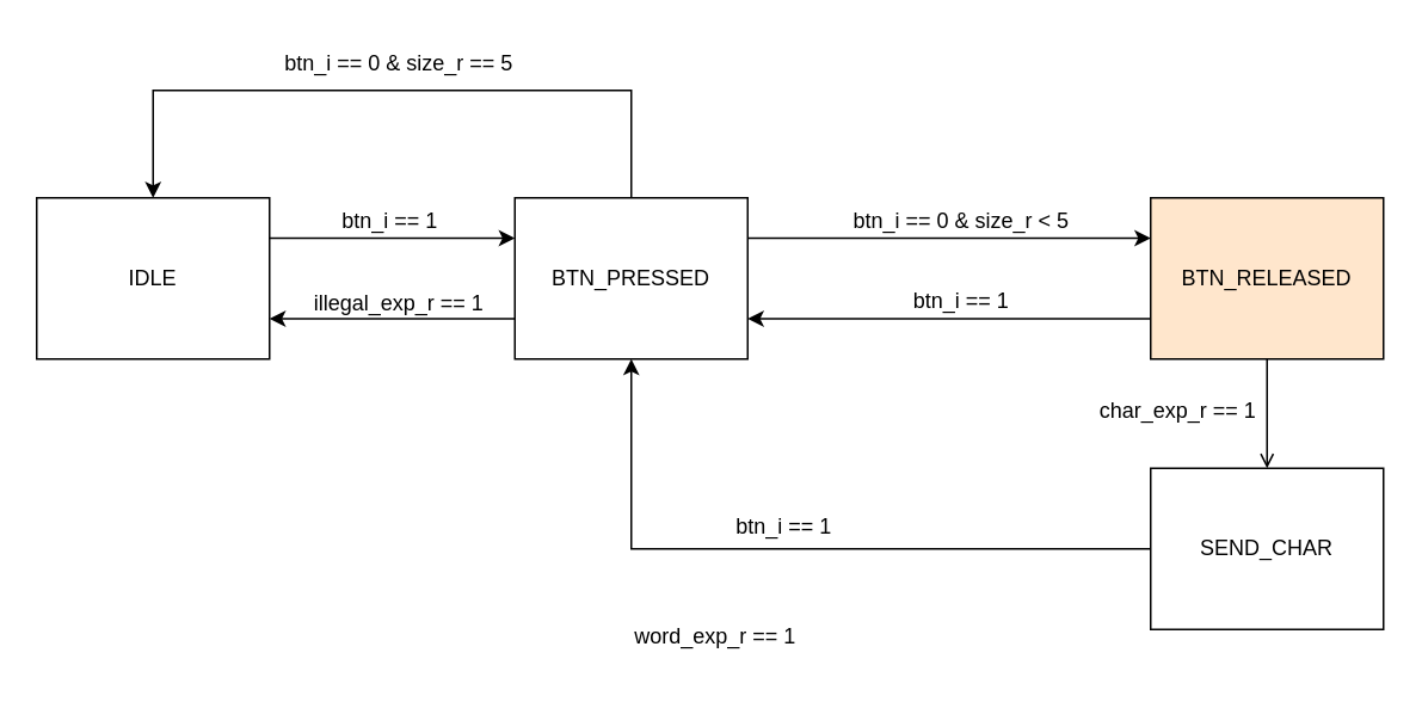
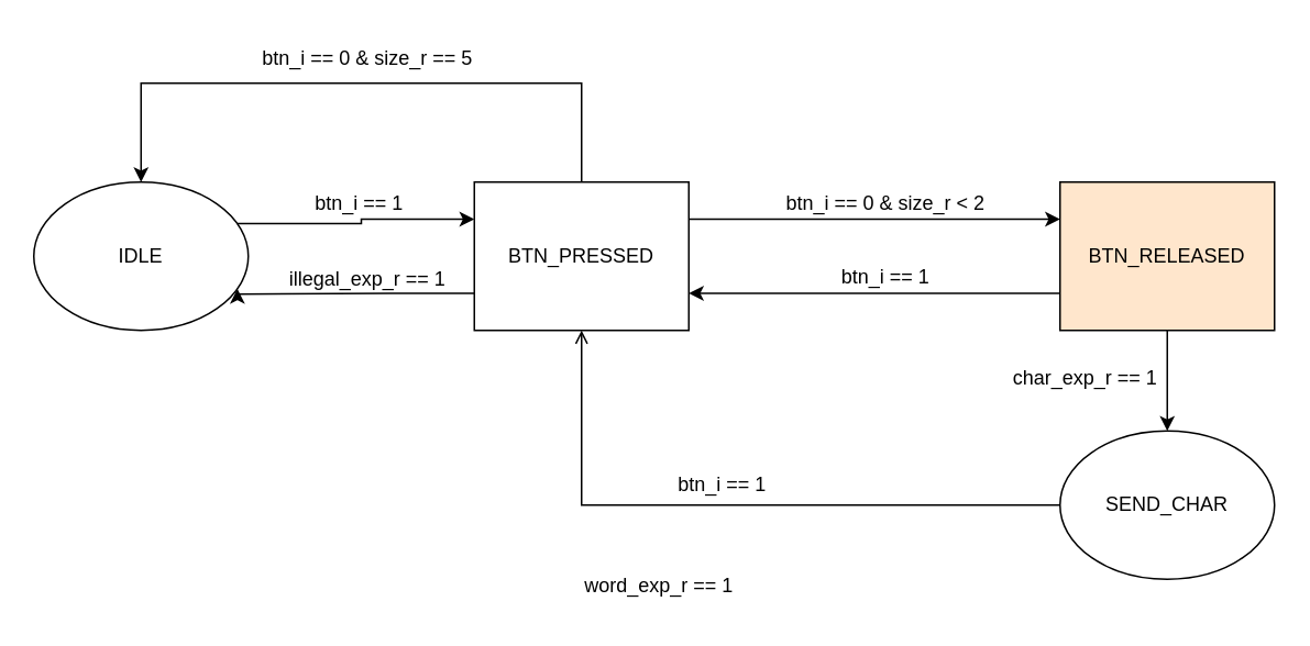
  <mxCell id="0" />
  <mxCell id="1" parent="0" />
  <mxCell id="2" style="edgeStyle=orthogonalEdgeStyle;rounded=0;orthogonalLoop=1;jettySize=auto;html=1;exitX=1;exitY=0.25;exitDx=0;exitDy=0;entryX=0;entryY=0.25;entryDx=0;entryDy=0;" parent="1" source="3" target="7" edge="1"><mxGeometry relative="1" as="geometry" /></mxCell>
- <mxCell id="3" value="IDLE" style="rounded=0;whiteSpace=wrap;html=1;" parent="1" vertex="1"><mxGeometry x="20" y="110" width="130" height="90" as="geometry" /></mxCell>
+ <mxCell id="3" value="IDLE" style="ellipse;whiteSpace=wrap;html=1;" parent="1" vertex="1"><mxGeometry x="20" y="110" width="130" height="90" as="geometry" /></mxCell>
  <mxCell id="4" style="edgeStyle=orthogonalEdgeStyle;rounded=0;orthogonalLoop=1;jettySize=auto;html=1;exitX=1;exitY=0.25;exitDx=0;exitDy=0;entryX=0;entryY=0.25;entryDx=0;entryDy=0;" parent="1" source="7" target="10" edge="1"><mxGeometry relative="1" as="geometry" /></mxCell>
  <mxCell id="5" style="edgeStyle=orthogonalEdgeStyle;rounded=0;orthogonalLoop=1;jettySize=auto;html=1;exitX=0;exitY=0.75;exitDx=0;exitDy=0;entryX=1;entryY=0.75;entryDx=0;entryDy=0;" parent="1" source="7" target="3" edge="1"><mxGeometry relative="1" as="geometry"><Array as="points"><mxPoint x="237" y="178" /><mxPoint x="197" y="178" /></Array></mxGeometry></mxCell>
  <mxCell id="6" style="edgeStyle=orthogonalEdgeStyle;rounded=0;orthogonalLoop=1;jettySize=auto;html=1;exitX=0.5;exitY=0;exitDx=0;exitDy=0;entryX=0.5;entryY=0;entryDx=0;entryDy=0;" edge="1" parent="1" source="7" target="3"><mxGeometry relative="1" as="geometry"><Array as="points"><mxPoint x="352" y="50" /><mxPoint x="85" y="50" /></Array></mxGeometry></mxCell>
  <mxCell id="7" value="BTN_PRESSED" style="rounded=0;whiteSpace=wrap;html=1;" parent="1" vertex="1"><mxGeometry x="287" y="110" width="130" height="90" as="geometry" /></mxCell>
  <mxCell id="8" style="edgeStyle=orthogonalEdgeStyle;rounded=0;orthogonalLoop=1;jettySize=auto;html=1;exitX=0;exitY=0.75;exitDx=0;exitDy=0;entryX=1;entryY=0.75;entryDx=0;entryDy=0;" parent="1" source="10" target="7" edge="1"><mxGeometry relative="1" as="geometry"><Array as="points"><mxPoint x="467" y="178" /><mxPoint x="447" y="178" /></Array></mxGeometry></mxCell>
- <mxCell id="9" style="edgeStyle=orthogonalEdgeStyle;rounded=0;orthogonalLoop=1;jettySize=auto;html=1;exitX=0.5;exitY=1;exitDx=0;exitDy=0;entryX=0.5;entryY=0;entryDx=0;entryDy=0;endArrow=open;" parent="1" source="10" target="15" edge="1"><mxGeometry relative="1" as="geometry" /></mxCell>
+ <mxCell id="9" style="edgeStyle=orthogonalEdgeStyle;rounded=0;orthogonalLoop=1;jettySize=auto;html=1;exitX=0.5;exitY=1;exitDx=0;exitDy=0;entryX=0.5;entryY=0;entryDx=0;entryDy=0;" parent="1" source="10" target="15" edge="1"><mxGeometry relative="1" as="geometry" /></mxCell>
  <mxCell id="10" value="BTN_RELEASED" style="rounded=0;whiteSpace=wrap;html=1;fillColor=#ffe6cc;" parent="1" vertex="1"><mxGeometry x="642" y="110" width="130" height="90" as="geometry" /></mxCell>
  <mxCell id="11" value="btn_i == 1" style="text;html=1;align=center;verticalAlign=middle;resizable=0;points=[];autosize=1;strokeColor=none;fillColor=none;" parent="1" vertex="1"><mxGeometry x="177" y="108" width="80" height="30" as="geometry" /></mxCell>
- <mxCell id="12" value="btn_i == 0 &amp;amp; size_r &amp;lt; 5" style="text;html=1;align=center;verticalAlign=middle;resizable=0;points=[];autosize=1;strokeColor=none;fillColor=none;" parent="1" vertex="1"><mxGeometry x="466" y="108" width="140" height="30" as="geometry" /></mxCell>
+ <mxCell id="12" value="btn_i == 0 &amp;amp; size_r &amp;lt; 2" style="text;html=1;align=center;verticalAlign=middle;resizable=0;points=[];autosize=1;strokeColor=none;fillColor=none;" parent="1" vertex="1"><mxGeometry x="466" y="108" width="140" height="30" as="geometry" /></mxCell>
  <mxCell id="13" value="btn_i == 1" style="text;html=1;align=center;verticalAlign=middle;resizable=0;points=[];autosize=1;strokeColor=none;fillColor=none;" parent="1" vertex="1"><mxGeometry x="397" y="279" width="80" height="30" as="geometry" /></mxCell>
- <mxCell id="14" style="edgeStyle=orthogonalEdgeStyle;rounded=0;orthogonalLoop=1;jettySize=auto;html=1;exitX=0;exitY=0.5;exitDx=0;exitDy=0;entryX=0.5;entryY=1;entryDx=0;entryDy=0;" parent="1" source="15" target="7" edge="1"><mxGeometry relative="1" as="geometry" /></mxCell>
- <mxCell id="15" value="SEND_CHAR" style="rounded=0;whiteSpace=wrap;html=1;" parent="1" vertex="1"><mxGeometry x="642" y="261" width="130" height="90" as="geometry" /></mxCell>
+ <mxCell id="14" style="edgeStyle=orthogonalEdgeStyle;rounded=0;orthogonalLoop=1;jettySize=auto;html=1;exitX=0;exitY=0.5;exitDx=0;exitDy=0;entryX=0.5;entryY=1;entryDx=0;entryDy=0;endArrow=open;" parent="1" source="15" target="7" edge="1"><mxGeometry relative="1" as="geometry" /></mxCell>
+ <mxCell id="15" value="SEND_CHAR" style="ellipse;whiteSpace=wrap;html=1;" parent="1" vertex="1"><mxGeometry x="642" y="261" width="130" height="90" as="geometry" /></mxCell>
  <mxCell id="16" value="char_exp_r == 1" style="text;html=1;align=center;verticalAlign=middle;resizable=0;points=[];autosize=1;strokeColor=none;fillColor=none;" parent="1" vertex="1"><mxGeometry x="602" y="214" width="110" height="30" as="geometry" /></mxCell>
  <mxCell id="17" value="&amp;nbsp;word_exp_r == 1" style="text;html=1;align=center;verticalAlign=middle;resizable=0;points=[];autosize=1;strokeColor=none;fillColor=none;" parent="1" vertex="1"><mxGeometry x="337" y="340" width="120" height="30" as="geometry" /></mxCell>
  <mxCell id="18" value="btn_i == 1" style="text;html=1;align=center;verticalAlign=middle;resizable=0;points=[];autosize=1;strokeColor=none;fillColor=none;" parent="1" vertex="1"><mxGeometry x="496" y="153" width="80" height="30" as="geometry" /></mxCell>
  <mxCell id="19" value="illegal_exp_r == 1" style="text;html=1;align=center;verticalAlign=middle;resizable=0;points=[];autosize=1;strokeColor=none;fillColor=none;" parent="1" vertex="1"><mxGeometry x="162" y="154" width="120" height="30" as="geometry" /></mxCell>
  <mxCell id="20" value="btn_i == 0 &amp;amp; size_r == 5" style="text;html=1;align=center;verticalAlign=middle;resizable=0;points=[];autosize=1;strokeColor=none;fillColor=none;" vertex="1" parent="1"><mxGeometry x="147" y="20" width="150" height="30" as="geometry" /></mxCell>
